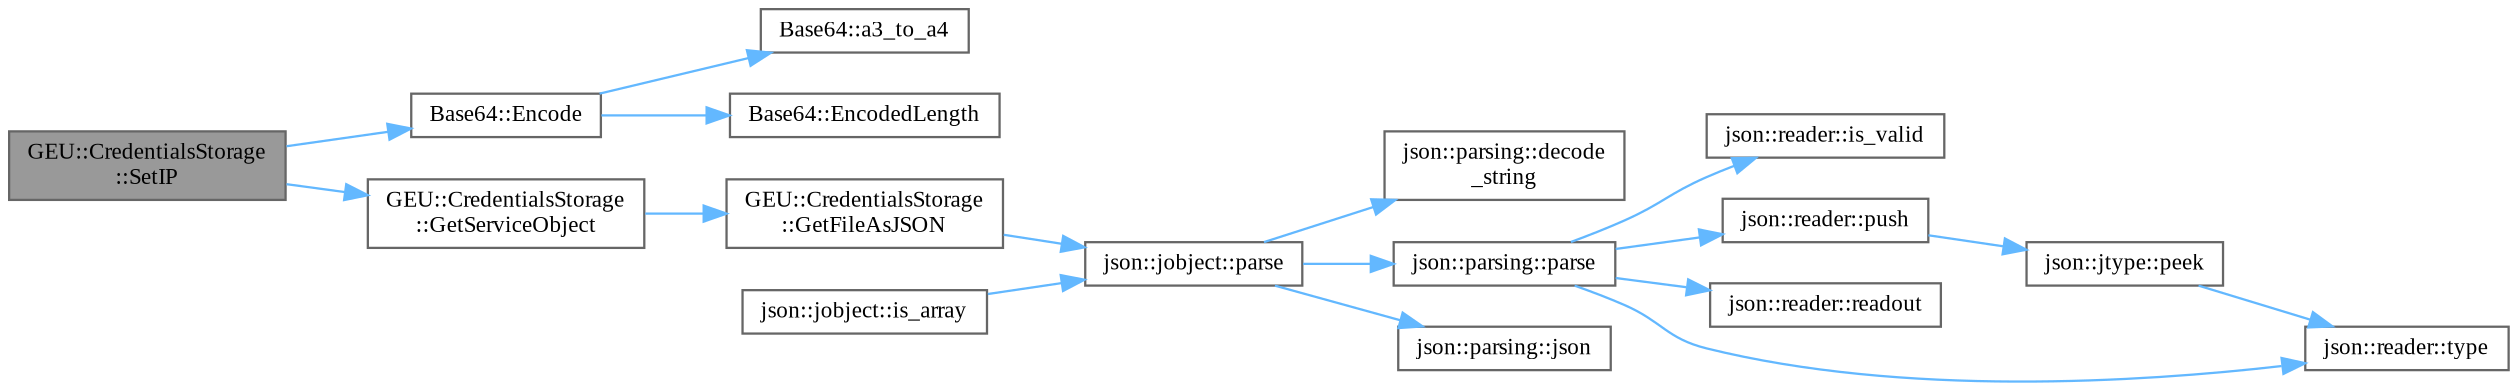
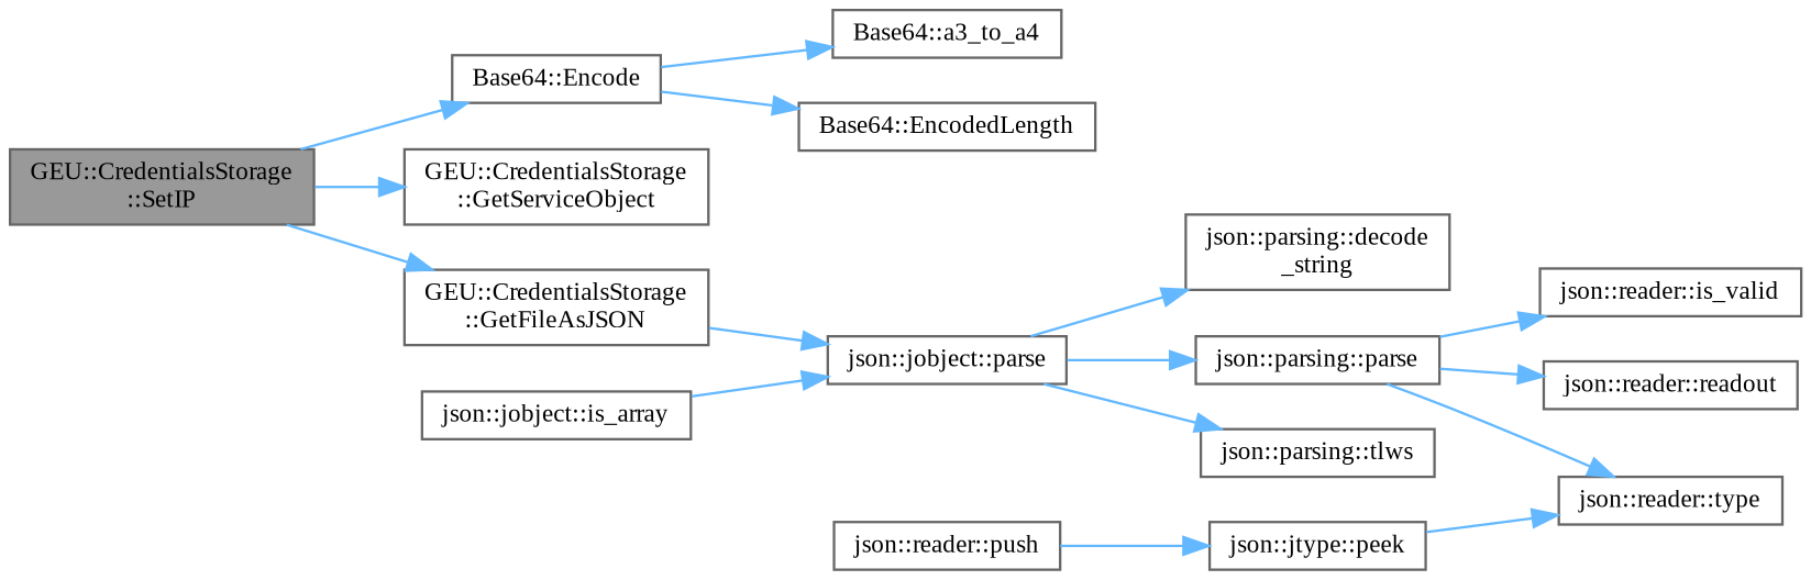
  digraph {
    fontname="Liberation Serif"
    rankdir=LR
    node [color=grey40 fillcolor=white fontname="Liberation Serif" fontsize=10 shape=box style=filled]
    edge [color=steelblue1 fontname="Liberation Serif" fontsize=10 labelfontname=Helvetica labelfontsize=10 style=solid]
    n1 [color=gray40 fillcolor=grey60 fontcolor=black height=0.2 label="GEU::CredentialsStorage\l::SetIP" width=0.4]
    n2 [height=0.2 label="Base64::Encode" width=0.4]
    n3 [height=0.2 label="GEU::CredentialsStorage\l::GetServiceObject" width=0.4]
    n4 [height=0.2 label="Base64::a3_to_a4" width=0.4]
    n5 [height=0.2 label="Base64::EncodedLength" width=0.4]
    n6 [height=0.2 label="GEU::CredentialsStorage\l::GetFileAsJSON" width=0.4]
    n7 [height=0.2 label="json::jobject::parse" width=0.4]
    n8 [height=0.2 label="json::parsing::decode\l_string" width=0.4]
    n9 [height=0.2 label="json::parsing::parse" width=0.4]
-   n10 [height=0.2 label="json::parsing::json" width=0.4]
+   n10 [height=0.2 label="json::parsing::tlws" width=0.4]
    n11 [height=0.2 label="json::jobject::is_array" width=0.4]
    n12 [height=0.2 label="json::reader::is_valid" width=0.4]
    n13 [height=0.2 label="json::reader::push" width=0.4]
    n14 [height=0.2 label="json::reader::readout" width=0.4]
    n15 [height=0.2 label="json::reader::type" width=0.4]
    n16 [height=0.2 label="json::jtype::peek" width=0.4]
    n1 -> n2
    n1 -> n3
    n2 -> n4
    n2 -> n5
-   n3 -> n6
+   n1 -> n6
    n6 -> n7
    n7 -> n8
    n7 -> n9
    n7 -> n10
    n9 -> n12
-   n9 -> n13
    n9 -> n14
    n9 -> n15
    n11 -> n7
    n13 -> n16
    n16 -> n15
  }
